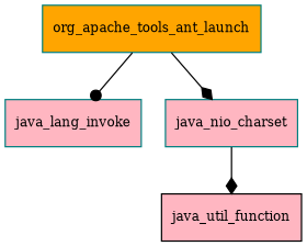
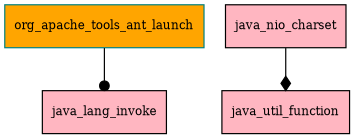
  digraph {
    node [color=teal fillcolor=lightpink fontsize=10.0 shape=box style=filled]
    edge [arrowhead=diamond color=black]
    org_apache_tools_ant_launch [fillcolor=orange]
-   java_lang_invoke
-   java_nio_charset
+   java_lang_invoke [color=black]
+   java_nio_charset [color=black]
    java_util_function [color=black]
    org_apache_tools_ant_launch -> java_lang_invoke [arrowhead=dot]
-   org_apache_tools_ant_launch -> java_nio_charset
    java_nio_charset -> java_util_function
  }
